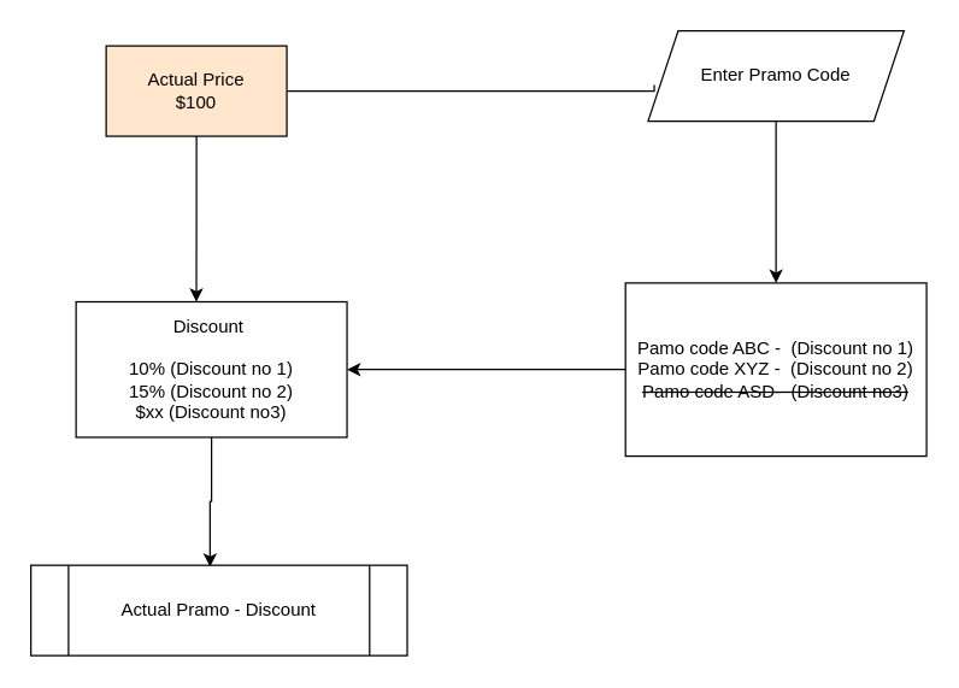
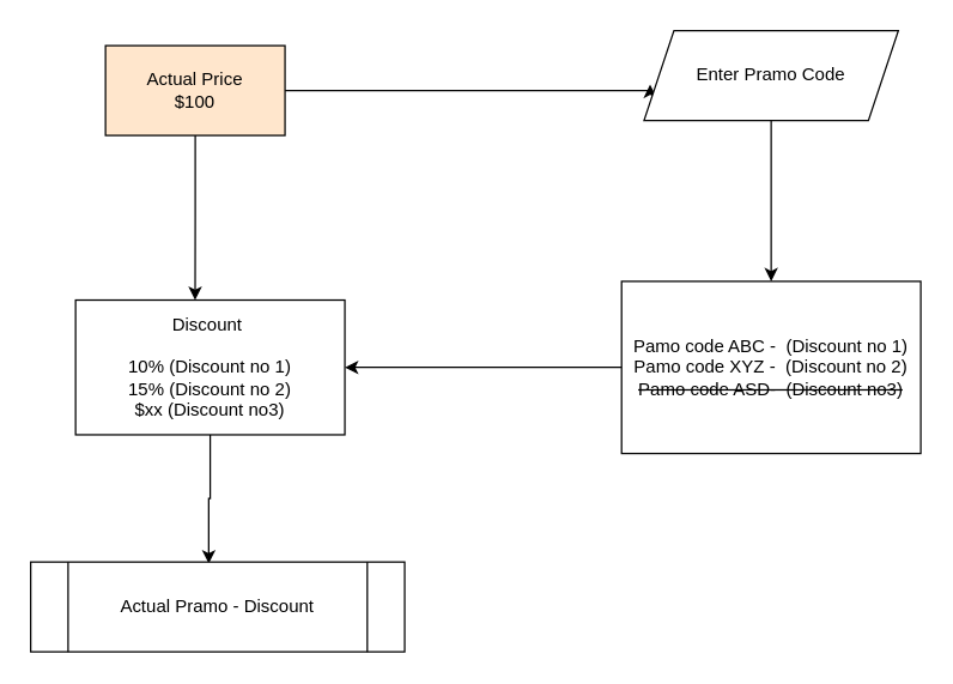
  <mxCell id="0" />
  <mxCell id="1" parent="0" />
  <mxCell id="2" style="edgeStyle=orthogonalEdgeStyle;rounded=0;orthogonalLoop=1;jettySize=auto;html=1;exitX=0.5;exitY=1;exitDx=0;exitDy=0;entryX=0.444;entryY=0;entryDx=0;entryDy=0;entryPerimeter=0;" edge="1" parent="1" source="4" target="8"><mxGeometry relative="1" as="geometry" /></mxCell>
- <mxCell id="3" style="edgeStyle=orthogonalEdgeStyle;rounded=0;orthogonalLoop=1;jettySize=auto;html=1;entryX=0.024;entryY=0.6;entryDx=0;entryDy=0;entryPerimeter=0;endArrow=none;" edge="1" parent="1" source="4" target="6"><mxGeometry relative="1" as="geometry"><Array as="points"><mxPoint x="434" y="60" /></Array></mxGeometry></mxCell>
+ <mxCell id="3" style="edgeStyle=orthogonalEdgeStyle;rounded=0;orthogonalLoop=1;jettySize=auto;html=1;entryX=0.024;entryY=0.6;entryDx=0;entryDy=0;entryPerimeter=0;" edge="1" parent="1" source="4" target="6"><mxGeometry relative="1" as="geometry"><Array as="points"><mxPoint x="434" y="60" /></Array></mxGeometry></mxCell>
  <mxCell id="4" value="Actual Price&lt;br&gt;$100" style="rounded=0;whiteSpace=wrap;html=1;fillColor=#ffe6cc;" vertex="1" parent="1"><mxGeometry x="70" y="30" width="120" height="60" as="geometry" /></mxCell>
  <mxCell id="5" style="edgeStyle=orthogonalEdgeStyle;rounded=0;orthogonalLoop=1;jettySize=auto;html=1;entryX=0.5;entryY=0;entryDx=0;entryDy=0;" edge="1" parent="1" source="6" target="10"><mxGeometry relative="1" as="geometry" /></mxCell>
  <mxCell id="6" value="Enter Pramo Code" style="shape=parallelogram;perimeter=parallelogramPerimeter;whiteSpace=wrap;html=1;fixedSize=1;" vertex="1" parent="1"><mxGeometry x="430" y="20" width="170" height="60" as="geometry" /></mxCell>
  <mxCell id="7" style="edgeStyle=orthogonalEdgeStyle;rounded=0;orthogonalLoop=1;jettySize=auto;html=1;entryX=0.476;entryY=0.017;entryDx=0;entryDy=0;entryPerimeter=0;" edge="1" parent="1" source="8" target="12"><mxGeometry relative="1" as="geometry" /></mxCell>
  <mxCell id="8" value="Discount&amp;nbsp;&lt;br&gt;&lt;br&gt;10% (Discount no 1)&lt;br&gt;15%&amp;nbsp;(Discount no 2)&lt;br&gt;$xx (Discount no3)" style="rounded=0;whiteSpace=wrap;html=1;" vertex="1" parent="1"><mxGeometry x="50" y="200" width="180" height="90" as="geometry" /></mxCell>
  <mxCell id="9" style="edgeStyle=orthogonalEdgeStyle;rounded=0;orthogonalLoop=1;jettySize=auto;html=1;entryX=1;entryY=0.5;entryDx=0;entryDy=0;" edge="1" parent="1" source="10" target="8"><mxGeometry relative="1" as="geometry" /></mxCell>
  <mxCell id="10" value="Pamo code ABC -&amp;nbsp; (Discount no 1)&lt;br&gt;Pamo code XYZ -&amp;nbsp; (Discount no 2)&lt;br&gt;&lt;strike&gt;Pamo code ASD-&amp;nbsp; (Discount no3)&lt;/strike&gt;" style="rounded=0;whiteSpace=wrap;html=1;" vertex="1" parent="1"><mxGeometry x="415" y="187.5" width="200" height="115" as="geometry" /></mxCell>
  <mxCell id="11" style="edgeStyle=orthogonalEdgeStyle;rounded=0;orthogonalLoop=1;jettySize=auto;html=1;exitX=0.5;exitY=1;exitDx=0;exitDy=0;" edge="1" parent="1" source="10" target="10"><mxGeometry relative="1" as="geometry" /></mxCell>
  <mxCell id="12" value="Actual Pramo - Discount" style="shape=process;whiteSpace=wrap;html=1;backgroundOutline=1;" vertex="1" parent="1"><mxGeometry x="20" y="375" width="250" height="60" as="geometry" /></mxCell>
